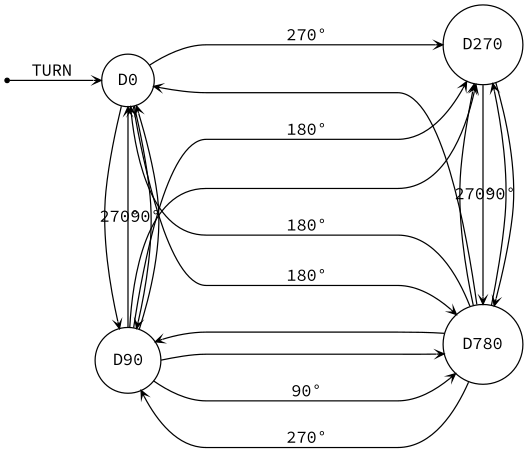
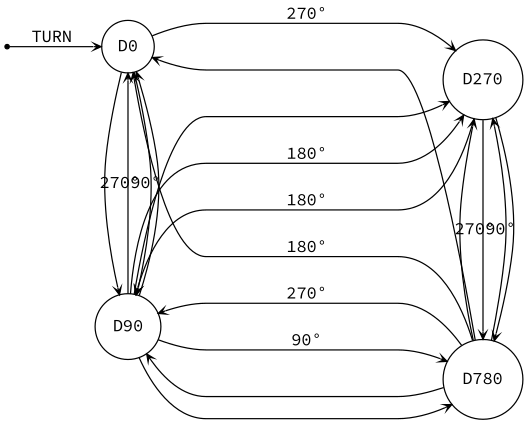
  digraph {
    fontname="Source Code Pro"
    rankdir=LR
    node [fontname="Source Code Pro" shape=circle]
    edge [arrowhead=vee arrowsize=0.6 fontname="Source Code Pro"]
    D0
    D90
    n3 [label=D780]
    D270
    start [shape=point]
    subgraph sub_1 {
      rank=same
      D0
      D90
    }
    subgraph sub_2 {
      rank=same
      n3
      D270
    }
    subgraph sub_3 {
      D0
      D90
    }
    subgraph sub_4 {
      D0
      D90
    }
    subgraph sub_5 {
      D90
      n3
    }
    subgraph sub_6 {
      D90
      D270
    }
    subgraph sub_7 {
      n3
      D270
    }
    subgraph sub_8 {
      D90
      n3
    }
    subgraph sub_9 {
      n3
      D270
    }
    subgraph sub_10 {
      D0
      n3
    }
    subgraph cluster_11 {
    }
    subgraph cluster_12 {
    }
    D0 -> D90 [minlen=5]
    D0 -> D90 [label=" 90°"]
-   D0 -> n3 [label=" 180°"]
    D0 -> D270 [label=" 270°"]
    D90 -> D0 [minlen=5]
    D90 -> D0 [label=" 270°"]
    D90 -> n3 [minlen=5]
    D90 -> n3 [label=" 90°"]
    D90 -> D270 [minlen=5]
    D90 -> D270 [label=" 180°"]
    n3 -> D0 [minlen=5]
    n3 -> D0 [label=" 180°"]
    n3 -> D90 [minlen=5]
    n3 -> D90 [label=" 270°"]
    n3 -> D270 [minlen=5]
    n3 -> D270 [label=" 90°"]
+   D270 -> D90 [label=" 180°"]
    D270 -> n3 [minlen=5]
    D270 -> n3 [label=" 270°"]
    start -> D0 [label=TURN]
  }
